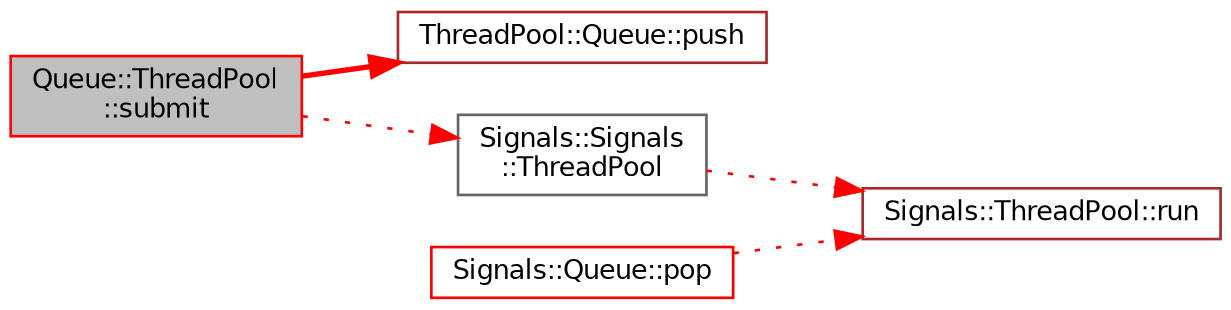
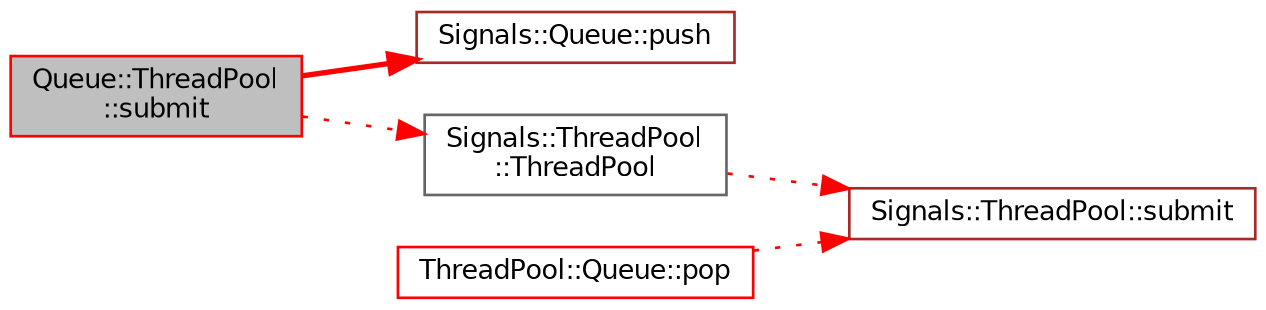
  digraph {
    rankdir=LR
    node [color=red fillcolor=white fontname=Helvetica fontsize=10 shape=record style=filled]
    edge [color=red fontname=Helvetica fontsize=10 labelfontname=Helvetica labelfontsize=10 style=dotted]
    n1 [fillcolor=grey75 fontcolor=black height=0.2 label="Queue::ThreadPool\l::submit" width=0.4]
-   n2 [color=brown height=0.2 label="ThreadPool::Queue::push" width=0.4]
-   n3 [color=gray40 height=0.2 label="Signals::Signals\l::ThreadPool" width=0.4]
-   n4 [color=brown height=0.2 label="Signals::ThreadPool::run" width=0.4]
-   n5 [height=0.2 label="Signals::Queue::pop" width=0.4]
+   n2 [color=brown height=0.2 label="Signals::Queue::push" width=0.4]
+   n3 [color=gray40 height=0.2 label="Signals::ThreadPool\l::ThreadPool" width=0.4]
+   n4 [color=brown height=0.2 label="Signals::ThreadPool::submit" width=0.4]
+   n5 [height=0.2 label="ThreadPool::Queue::pop" width=0.4]
    n1 -> n2 [style=bold]
    n1 -> n3
    n3 -> n4
    n5 -> n4
  }
